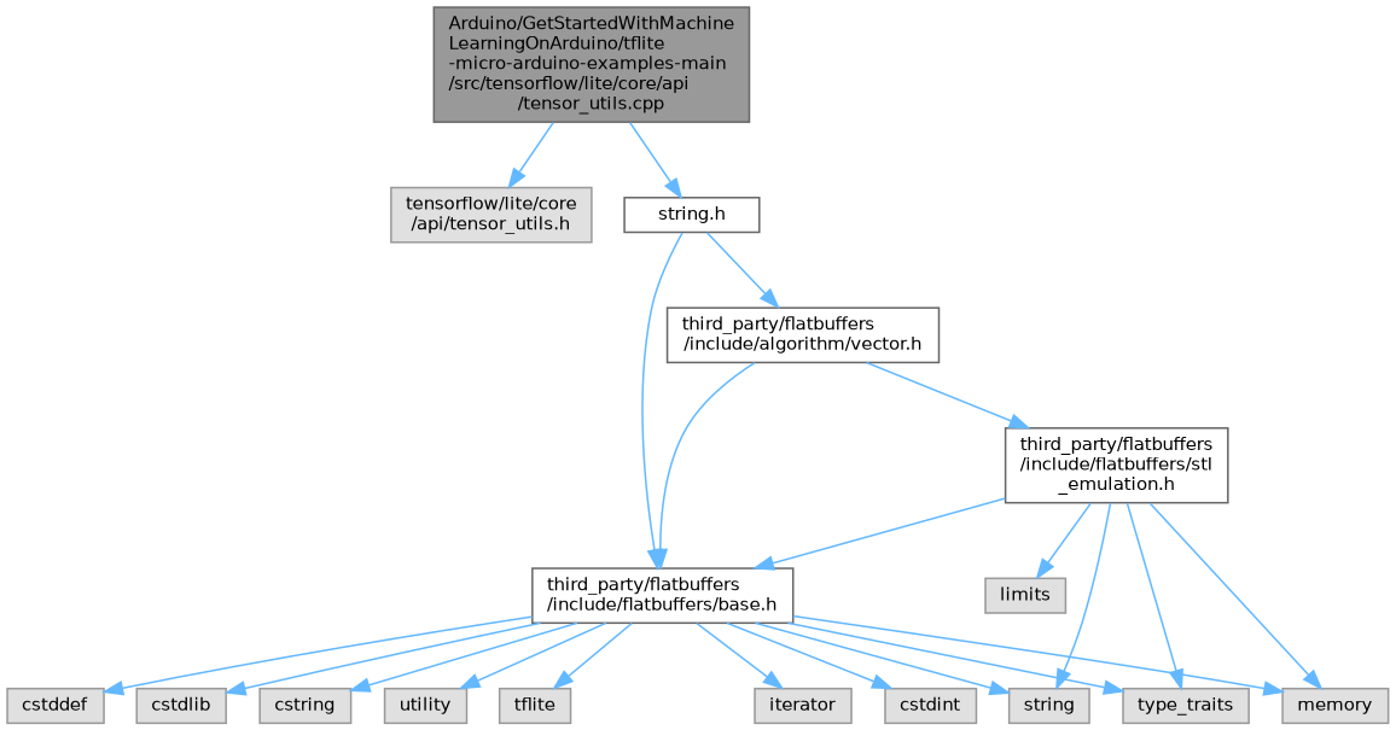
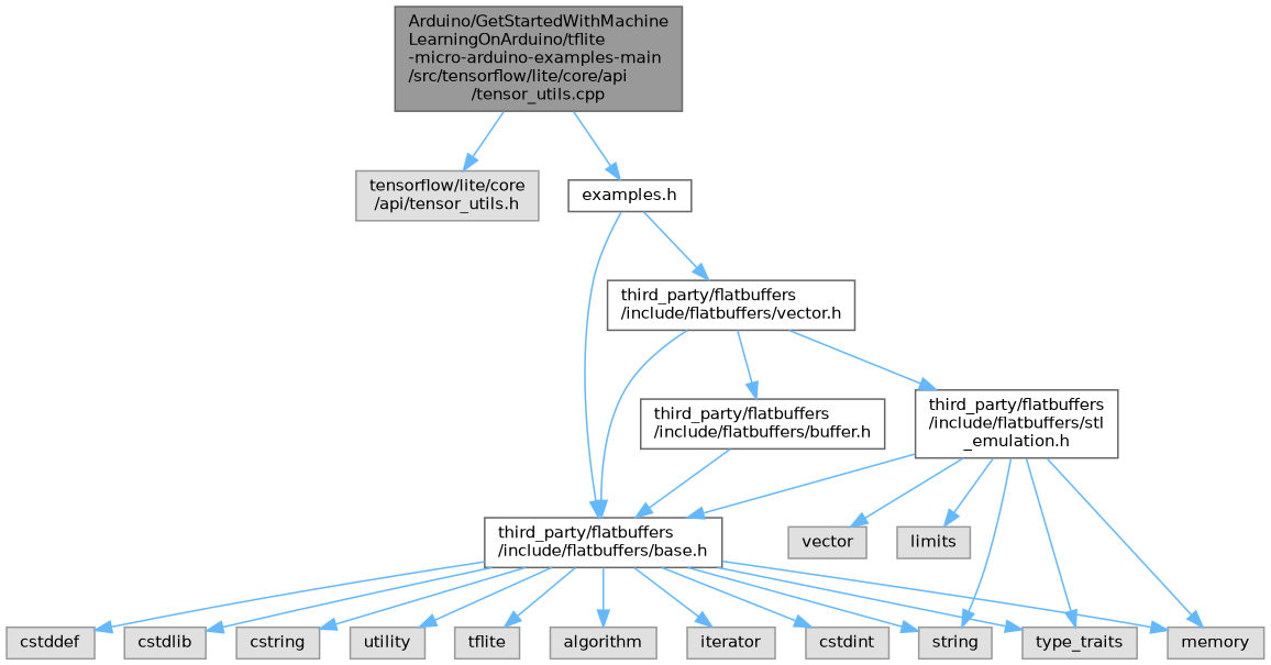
  digraph {
    node [color=grey60 fillcolor="#E0E0E0" fontname=Helvetica fontsize=10 shape=box style=filled]
    edge [color=steelblue1 fontname=Helvetica fontsize=10 labelfontname=Helvetica labelfontsize=10 style=solid]
    n1 [color=gray40 fillcolor=grey60 fontcolor=black height=0.2 label="Arduino/GetStartedWithMachine\lLearningOnArduino/tflite\l-micro-arduino-examples-main\l/src/tensorflow/lite/core/api\l/tensor_utils.cpp" width=0.4]
    n2 [height=0.2 label="tensorflow/lite/core\l/api/tensor_utils.h" width=0.4]
-   n3 [color=grey40 fillcolor=white height=0.2 label="string.h" width=0.4]
+   n3 [color=grey40 fillcolor=white height=0.2 label="examples.h" width=0.4]
    n4 [color=grey40 fillcolor=white height=0.2 label="third_party/flatbuffers\l/include/flatbuffers/base.h" width=0.4]
-   n5 [color=grey40 fillcolor=white height=0.2 label="third_party/flatbuffers\l/include/algorithm/vector.h" width=0.4]
+   n5 [color=grey40 fillcolor=white height=0.2 label="third_party/flatbuffers\l/include/flatbuffers/vector.h" width=0.4]
    n6 [height=0.2 label=cstdint width=0.4]
    n7 [height=0.2 label=cstddef width=0.4]
    n8 [height=0.2 label=cstdlib width=0.4]
    n9 [height=0.2 label=cstring width=0.4]
    n10 [height=0.2 label=utility width=0.4]
    n11 [height=0.2 label=string width=0.4]
    n12 [height=0.2 label=type_traits width=0.4]
    n13 [height=0.2 label=tflite width=0.4]
+   n14 [height=0.2 label=algorithm width=0.4]
    n15 [height=0.2 label=iterator width=0.4]
    n16 [height=0.2 label=memory width=0.4]
+   n17 [color=grey40 fillcolor=white height=0.2 label="third_party/flatbuffers\l/include/flatbuffers/buffer.h" width=0.4]
    n18 [color=grey40 fillcolor=white height=0.2 label="third_party/flatbuffers\l/include/flatbuffers/stl\l_emulation.h" width=0.4]
+   n19 [height=0.2 label=vector width=0.4]
    n20 [height=0.2 label=limits width=0.4]
    n1 -> n2
    n1 -> n3
    n3 -> n4
    n3 -> n5
    n4 -> n6
    n4 -> n7
    n4 -> n8
    n4 -> n9
    n4 -> n10
    n4 -> n11
    n4 -> n12
    n4 -> n13
+   n4 -> n14
    n4 -> n15
    n4 -> n16
    n5 -> n4
+   n5 -> n17
    n5 -> n18
+   n17 -> n4
    n18 -> n4
    n18 -> n11
    n18 -> n12
    n18 -> n16
+   n18 -> n19
    n18 -> n20
  }
